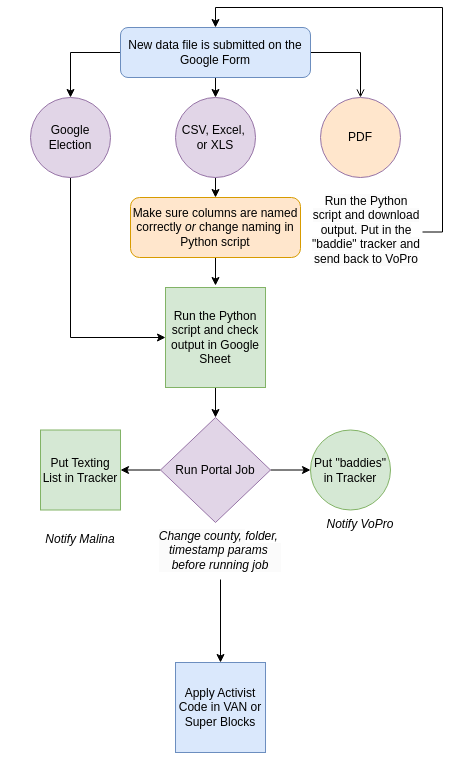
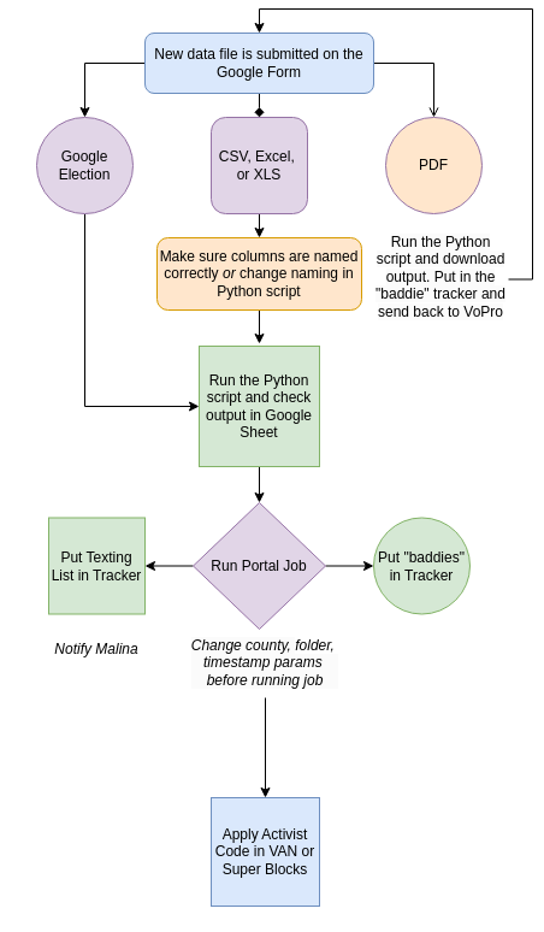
  <mxCell id="0" />
  <mxCell id="1" parent="0" />
- <mxCell id="2" style="edgeStyle=orthogonalEdgeStyle;rounded=0;orthogonalLoop=1;jettySize=auto;html=1;exitX=0.5;exitY=1;exitDx=0;exitDy=0;entryX=0.5;entryY=0;entryDx=0;entryDy=0;" edge="1" parent="1" source="5" target="7"><mxGeometry relative="1" as="geometry" /></mxCell>
+ <mxCell id="2" style="edgeStyle=orthogonalEdgeStyle;rounded=0;orthogonalLoop=1;jettySize=auto;html=1;exitX=0.5;exitY=1;exitDx=0;exitDy=0;entryX=0.5;entryY=0;entryDx=0;entryDy=0;endArrow=diamond;" edge="1" parent="1" source="5" target="7"><mxGeometry relative="1" as="geometry" /></mxCell>
  <mxCell id="3" style="edgeStyle=orthogonalEdgeStyle;rounded=0;orthogonalLoop=1;jettySize=auto;html=1;entryX=0.5;entryY=0;entryDx=0;entryDy=0;" edge="1" parent="1" source="5" target="14"><mxGeometry relative="1" as="geometry" /></mxCell>
  <mxCell id="4" style="edgeStyle=orthogonalEdgeStyle;rounded=0;orthogonalLoop=1;jettySize=auto;html=1;exitX=1;exitY=0.5;exitDx=0;exitDy=0;endArrow=open;" edge="1" parent="1" source="5" target="8"><mxGeometry relative="1" as="geometry" /></mxCell>
  <mxCell id="5" value="New data file is submitted on the Google Form" style="rounded=1;whiteSpace=wrap;html=1;fillColor=#dae8fc;strokeColor=#6c8ebf;" vertex="1" parent="1"><mxGeometry x="120.01" y="20" width="190" height="50" as="geometry" /></mxCell>
  <mxCell id="6" style="edgeStyle=orthogonalEdgeStyle;rounded=0;orthogonalLoop=1;jettySize=auto;html=1;exitX=0.5;exitY=1;exitDx=0;exitDy=0;entryX=0.5;entryY=0;entryDx=0;entryDy=0;" edge="1" parent="1" source="7" target="12"><mxGeometry relative="1" as="geometry" /></mxCell>
- <mxCell id="7" value="CSV, Excel,&amp;nbsp;&lt;div&gt;or XLS&lt;/div&gt;" style="ellipse;whiteSpace=wrap;html=1;aspect=fixed;fillColor=#e1d5e7;strokeColor=#9673a6;" vertex="1" parent="1"><mxGeometry x="175" y="90" width="80" height="80" as="geometry" /></mxCell>
+ <mxCell id="7" value="CSV, Excel,&amp;nbsp;&lt;div&gt;or XLS&lt;/div&gt;" style="whiteSpace=wrap;html=1;aspect=fixed;fillColor=#e1d5e7;strokeColor=#9673a6;rounded=1;" vertex="1" parent="1"><mxGeometry x="175" y="90" width="80" height="80" as="geometry" /></mxCell>
  <mxCell id="8" value="PDF" style="ellipse;whiteSpace=wrap;html=1;aspect=fixed;fillColor=#ffe6cc;strokeColor=#9673a6;" vertex="1" parent="1"><mxGeometry x="320.01" y="90" width="80" height="80" as="geometry" /></mxCell>
  <mxCell id="9" style="edgeStyle=orthogonalEdgeStyle;rounded=0;orthogonalLoop=1;jettySize=auto;html=1;exitX=0.5;exitY=1;exitDx=0;exitDy=0;entryX=0.5;entryY=0;entryDx=0;entryDy=0;" edge="1" parent="1" source="10" target="19"><mxGeometry relative="1" as="geometry" /></mxCell>
  <mxCell id="10" value="&lt;div&gt;Run the Python script and check output in Google Sheet&lt;/div&gt;" style="whiteSpace=wrap;html=1;aspect=fixed;fillColor=#d5e8d4;strokeColor=#82b366;" vertex="1" parent="1"><mxGeometry x="165.01" y="280" width="100" height="100" as="geometry" /></mxCell>
  <mxCell id="11" style="edgeStyle=orthogonalEdgeStyle;rounded=0;orthogonalLoop=1;jettySize=auto;html=1;exitX=0.5;exitY=1;exitDx=0;exitDy=0;" edge="1" parent="1" source="12"><mxGeometry relative="1" as="geometry"><mxPoint x="215" y="278" as="targetPoint" /></mxGeometry></mxCell>
  <mxCell id="12" value="Make sure columns are named correctly&amp;nbsp;&lt;i&gt;or&amp;nbsp;&lt;/i&gt;change naming in Python script" style="rounded=1;whiteSpace=wrap;html=1;fillColor=#ffe6cc;strokeColor=#d79b00;" vertex="1" parent="1"><mxGeometry x="130.01" y="190" width="170" height="60" as="geometry" /></mxCell>
  <mxCell id="13" style="edgeStyle=orthogonalEdgeStyle;rounded=0;orthogonalLoop=1;jettySize=auto;html=1;exitX=0.5;exitY=1;exitDx=0;exitDy=0;entryX=0;entryY=0.5;entryDx=0;entryDy=0;" edge="1" parent="1" source="14" target="10"><mxGeometry relative="1" as="geometry" /></mxCell>
  <mxCell id="14" value="Google Election" style="ellipse;whiteSpace=wrap;html=1;aspect=fixed;fillColor=#e1d5e7;strokeColor=#9673a6;" vertex="1" parent="1"><mxGeometry x="30.01" y="90" width="80" height="80" as="geometry" /></mxCell>
  <mxCell id="15" style="edgeStyle=orthogonalEdgeStyle;rounded=0;orthogonalLoop=1;jettySize=auto;html=1;exitX=1;exitY=0.5;exitDx=0;exitDy=0;entryX=0.5;entryY=0;entryDx=0;entryDy=0;" edge="1" parent="1" source="16" target="5"><mxGeometry relative="1" as="geometry" /></mxCell>
  <mxCell id="16" value="&lt;span style=&quot;color: rgb(0, 0, 0); font-family: Helvetica; font-size: 12px; font-style: normal; font-variant-ligatures: normal; font-variant-caps: normal; font-weight: 400; letter-spacing: normal; orphans: 2; text-indent: 0px; text-transform: none; widows: 2; word-spacing: 0px; -webkit-text-stroke-width: 0px; white-space: normal; background-color: rgb(251, 251, 251); text-decoration-thickness: initial; text-decoration-style: initial; text-decoration-color: initial; float: none; display: inline !important;&quot;&gt;Run the Python script and download output. Put in the &quot;baddie&quot; tracker and send back to VoPro&lt;/span&gt;" style="text;whiteSpace=wrap;html=1;align=center;" vertex="1" parent="1"><mxGeometry x="310.01" y="180" width="112" height="89" as="geometry" /></mxCell>
  <mxCell id="17" style="edgeStyle=orthogonalEdgeStyle;rounded=0;orthogonalLoop=1;jettySize=auto;html=1;exitX=0;exitY=0.5;exitDx=0;exitDy=0;entryX=1;entryY=0.5;entryDx=0;entryDy=0;" edge="1" parent="1" source="19" target="22"><mxGeometry relative="1" as="geometry" /></mxCell>
  <mxCell id="18" style="edgeStyle=orthogonalEdgeStyle;rounded=0;orthogonalLoop=1;jettySize=auto;html=1;exitX=1;exitY=0.5;exitDx=0;exitDy=0;" edge="1" parent="1" source="19" target="23"><mxGeometry relative="1" as="geometry" /></mxCell>
  <mxCell id="19" value="Run Portal Job" style="rhombus;whiteSpace=wrap;html=1;fillColor=#e1d5e7;strokeColor=#9673a6;" vertex="1" parent="1"><mxGeometry x="160" y="410" width="110" height="105" as="geometry" /></mxCell>
  <mxCell id="20" style="edgeStyle=orthogonalEdgeStyle;rounded=0;orthogonalLoop=1;jettySize=auto;html=1;exitX=0.5;exitY=1;exitDx=0;exitDy=0;" edge="1" parent="1"><mxGeometry relative="1" as="geometry"><mxPoint x="220" y="655" as="targetPoint" /><mxPoint x="220.005" y="572" as="sourcePoint" /></mxGeometry></mxCell>
  <mxCell id="21" value="&lt;span style=&quot;forced-color-adjust: none; color: rgb(0, 0, 0); font-family: Helvetica; font-size: 12px; font-variant-ligatures: normal; font-variant-caps: normal; font-weight: 400; letter-spacing: normal; orphans: 2; text-indent: 0px; text-transform: none; widows: 2; word-spacing: 0px; -webkit-text-stroke-width: 0px; white-space: nowrap; background-color: rgb(251, 251, 251); text-decoration-thickness: initial; text-decoration-style: initial; text-decoration-color: initial;&quot;&gt;Change county,&amp;nbsp;&lt;/span&gt;&lt;span style=&quot;text-wrap-mode: nowrap;&quot;&gt;folder,&amp;nbsp;&lt;/span&gt;&lt;div style=&quot;forced-color-adjust: none; color: rgb(0, 0, 0); font-family: Helvetica; font-size: 12px; font-variant-ligatures: normal; font-variant-caps: normal; font-weight: 400; letter-spacing: normal; orphans: 2; text-indent: 0px; text-transform: none; widows: 2; word-spacing: 0px; -webkit-text-stroke-width: 0px; white-space: normal; background-color: rgb(251, 251, 251); text-decoration-thickness: initial; text-decoration-style: initial; text-decoration-color: initial;&quot;&gt;&lt;div style=&quot;forced-color-adjust: none; text-wrap-mode: nowrap;&quot;&gt;timestamp&amp;nbsp;&lt;span style=&quot;forced-color-adjust: none; background-color: initial;&quot;&gt;params&amp;nbsp;&lt;/span&gt;&lt;/div&gt;&lt;div style=&quot;forced-color-adjust: none; text-wrap-mode: nowrap;&quot;&gt;&lt;span style=&quot;forced-color-adjust: none; background-color: initial;&quot;&gt;before&amp;nbsp;&lt;/span&gt;&lt;span style=&quot;forced-color-adjust: none; background-color: initial;&quot;&gt;running job&lt;/span&gt;&lt;/div&gt;&lt;/div&gt;" style="text;whiteSpace=wrap;html=1;align=center;fontStyle=2" vertex="1" parent="1"><mxGeometry x="160" y="515" width="120.01" height="60" as="geometry" /></mxCell>
  <mxCell id="22" value="Put Texting List in Tracker" style="whiteSpace=wrap;html=1;aspect=fixed;fillColor=#d5e8d4;strokeColor=#82b366;rounded=0;" vertex="1" parent="1"><mxGeometry x="40.01" y="422.5" width="80" height="80" as="geometry" /></mxCell>
  <mxCell id="23" value="Put &quot;baddies&quot; in Tracker" style="ellipse;whiteSpace=wrap;html=1;aspect=fixed;fillColor=#d5e8d4;strokeColor=#82b366;" vertex="1" parent="1"><mxGeometry x="310" y="422.5" width="80" height="80" as="geometry" /></mxCell>
  <mxCell id="24" value="&lt;span style=&quot;text-wrap-mode: nowrap;&quot;&gt;Notify Malina&lt;/span&gt;" style="text;whiteSpace=wrap;html=1;align=center;fontStyle=2" vertex="1" parent="1"><mxGeometry x="20" y="517.5" width="120.01" height="60" as="geometry" /></mxCell>
- <mxCell id="25" value="&lt;span style=&quot;text-wrap-mode: nowrap;&quot;&gt;Notify VoPro&lt;/span&gt;" style="text;whiteSpace=wrap;html=1;align=center;fontStyle=2" vertex="1" parent="1"><mxGeometry x="300" y="502.5" width="120.01" height="60" as="geometry" /></mxCell>
  <mxCell id="26" value="Apply Activist Code in VAN or Super Blocks" style="whiteSpace=wrap;html=1;aspect=fixed;fillColor=#dae8fc;strokeColor=#6c8ebf;" vertex="1" parent="1"><mxGeometry x="175.01" y="655" width="90" height="90" as="geometry" /></mxCell>
